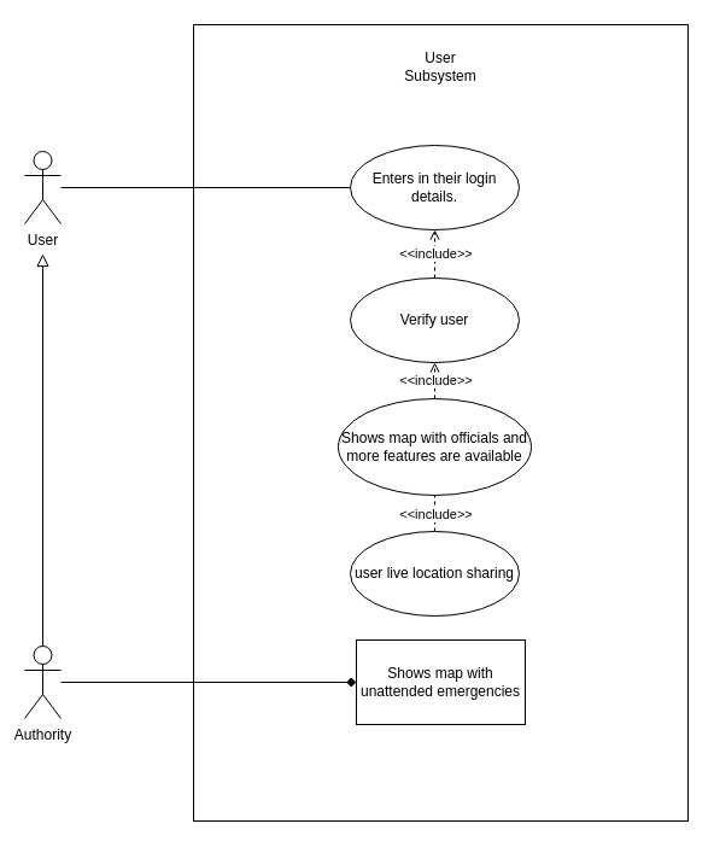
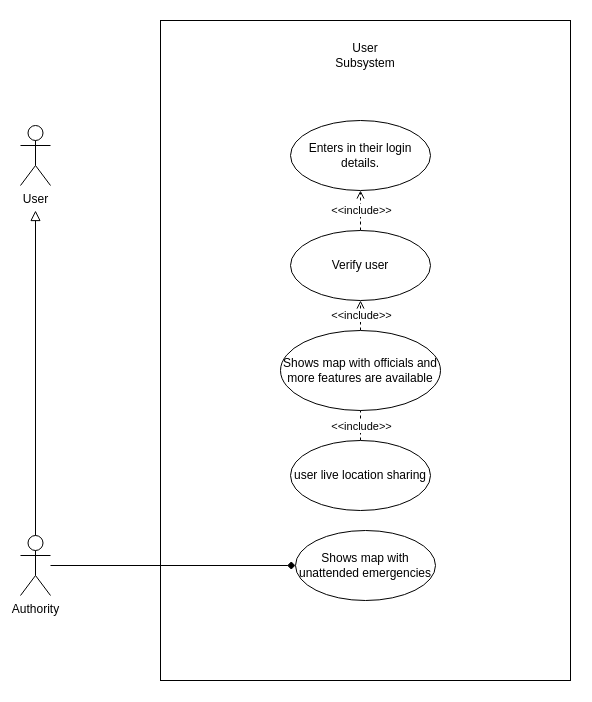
  <mxCell id="0" />
  <mxCell id="1" parent="0" />
  <mxCell id="2" value="&lt;div&gt;&lt;/div&gt;" style="rounded=0;whiteSpace=wrap;html=1;" parent="1" vertex="1"><mxGeometry x="160" y="20" width="410" height="660" as="geometry" /></mxCell>
- <mxCell id="3" style="edgeStyle=orthogonalEdgeStyle;rounded=0;orthogonalLoop=1;jettySize=auto;html=1;entryX=0;entryY=0.5;entryDx=0;entryDy=0;endArrow=none;startFill=0;" parent="1" source="4" target="6" edge="1"><mxGeometry relative="1" as="geometry" /></mxCell>
  <mxCell id="4" value="&lt;div&gt;User&lt;/div&gt;" style="shape=umlActor;verticalLabelPosition=bottom;verticalAlign=top;html=1;outlineConnect=0;" parent="1" vertex="1"><mxGeometry x="20" y="125" width="30" height="60" as="geometry" /></mxCell>
  <mxCell id="5" value="User Subsystem" style="text;html=1;align=center;verticalAlign=middle;whiteSpace=wrap;rounded=0;" parent="1" vertex="1"><mxGeometry x="335" y="40" width="60" height="30" as="geometry" /></mxCell>
  <mxCell id="6" value="Enters in their login details." style="ellipse;whiteSpace=wrap;html=1;" parent="1" vertex="1"><mxGeometry x="290" y="120" width="140" height="70" as="geometry" /></mxCell>
  <mxCell id="7" value="" style="edgeStyle=orthogonalEdgeStyle;rounded=0;orthogonalLoop=1;jettySize=auto;html=1;dashed=1;endArrow=open;endFill=0;" parent="1" source="9" target="16" edge="1"><mxGeometry relative="1" as="geometry" /></mxCell>
  <mxCell id="8" value="&amp;lt;&amp;lt;include&amp;gt;&amp;gt;" style="edgeLabel;html=1;align=center;verticalAlign=middle;resizable=0;points=[];" parent="7" vertex="1" connectable="0"><mxGeometry x="0.44" relative="1" as="geometry"><mxPoint as="offset" /></mxGeometry></mxCell>
  <mxCell id="9" value="Shows map with officials and more features are available" style="ellipse;whiteSpace=wrap;html=1;" parent="1" vertex="1"><mxGeometry x="280" y="330" width="160" height="80" as="geometry" /></mxCell>
  <mxCell id="10" value="" style="edgeStyle=orthogonalEdgeStyle;rounded=0;orthogonalLoop=1;jettySize=auto;html=1;endArrow=diamond;startFill=0;" parent="1" source="11" target="13" edge="1"><mxGeometry relative="1" as="geometry" /></mxCell>
  <mxCell id="11" value="Authority" style="shape=umlActor;html=1;verticalLabelPosition=bottom;verticalAlign=top;align=center;" parent="1" vertex="1"><mxGeometry x="20" y="535" width="30" height="60" as="geometry" /></mxCell>
  <mxCell id="12" value="" style="endArrow=block;html=1;rounded=0;align=center;verticalAlign=bottom;endFill=0;labelBackgroundColor=none;endSize=8;exitX=0.5;exitY=0;exitDx=0;exitDy=0;exitPerimeter=0;" parent="1" source="11" edge="1"><mxGeometry relative="1" as="geometry"><mxPoint x="20" y="280" as="sourcePoint" /><mxPoint x="35" y="210" as="targetPoint" /></mxGeometry></mxCell>
- <mxCell id="13" value="&lt;div&gt;Shows map with unattended emergencies&lt;/div&gt;" style="whiteSpace=wrap;html=1;rounded=0;" parent="1" vertex="1"><mxGeometry x="295" y="530" width="140" height="70" as="geometry" /></mxCell>
+ <mxCell id="13" value="&lt;div&gt;Shows map with unattended emergencies&lt;/div&gt;" style="ellipse;whiteSpace=wrap;html=1;" parent="1" vertex="1"><mxGeometry x="295" y="530" width="140" height="70" as="geometry" /></mxCell>
  <mxCell id="14" value="" style="edgeStyle=orthogonalEdgeStyle;rounded=0;orthogonalLoop=1;jettySize=auto;html=1;endArrow=open;startFill=0;endFill=0;dashed=1;" parent="1" source="16" target="6" edge="1"><mxGeometry relative="1" as="geometry" /></mxCell>
  <mxCell id="15" value="&amp;lt;&amp;lt;include&amp;gt;&amp;gt;" style="edgeLabel;html=1;align=center;verticalAlign=middle;resizable=0;points=[];" parent="14" vertex="1" connectable="0"><mxGeometry x="0.05" relative="1" as="geometry"><mxPoint as="offset" /></mxGeometry></mxCell>
  <mxCell id="16" value="Verify user" style="ellipse;whiteSpace=wrap;html=1;" parent="1" vertex="1"><mxGeometry x="290" y="230" width="140" height="70" as="geometry" /></mxCell>
  <mxCell id="17" value="" style="edgeStyle=orthogonalEdgeStyle;rounded=0;orthogonalLoop=1;jettySize=auto;html=1;dashed=1;endArrow=none;startFill=0;" parent="1" source="19" target="9" edge="1"><mxGeometry relative="1" as="geometry" /></mxCell>
  <mxCell id="18" value="&amp;lt;&amp;lt;include&amp;gt;&amp;gt;" style="edgeLabel;html=1;align=center;verticalAlign=middle;resizable=0;points=[];" parent="17" vertex="1" connectable="0"><mxGeometry x="0.4" relative="1" as="geometry"><mxPoint as="offset" /></mxGeometry></mxCell>
  <mxCell id="19" value="user live location sharing" style="ellipse;whiteSpace=wrap;html=1;" parent="1" vertex="1"><mxGeometry x="290" y="440" width="140" height="70" as="geometry" /></mxCell>
